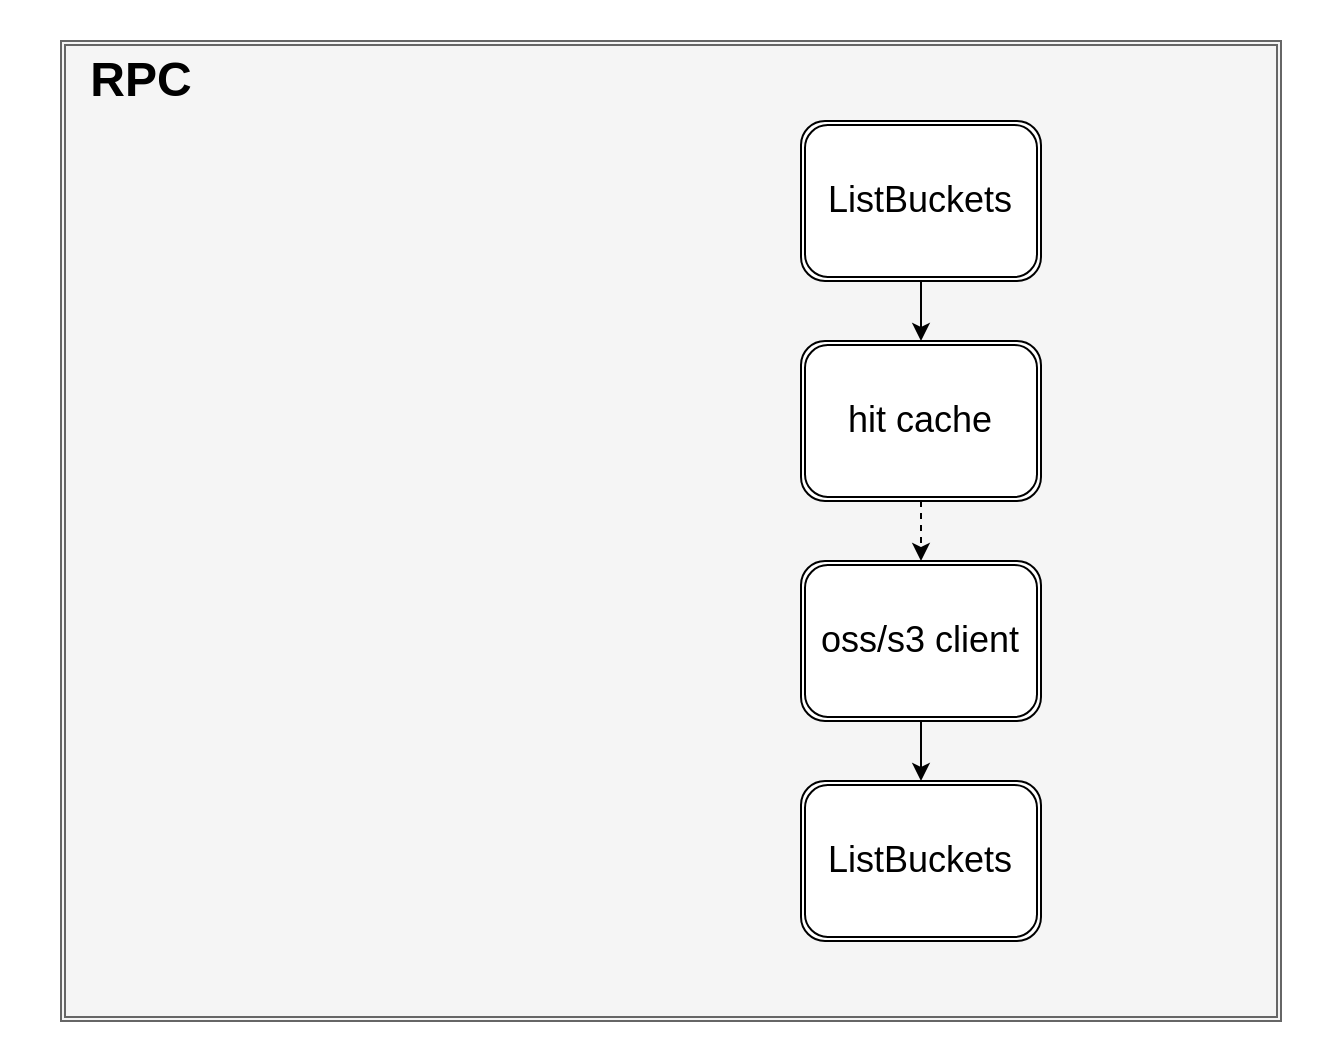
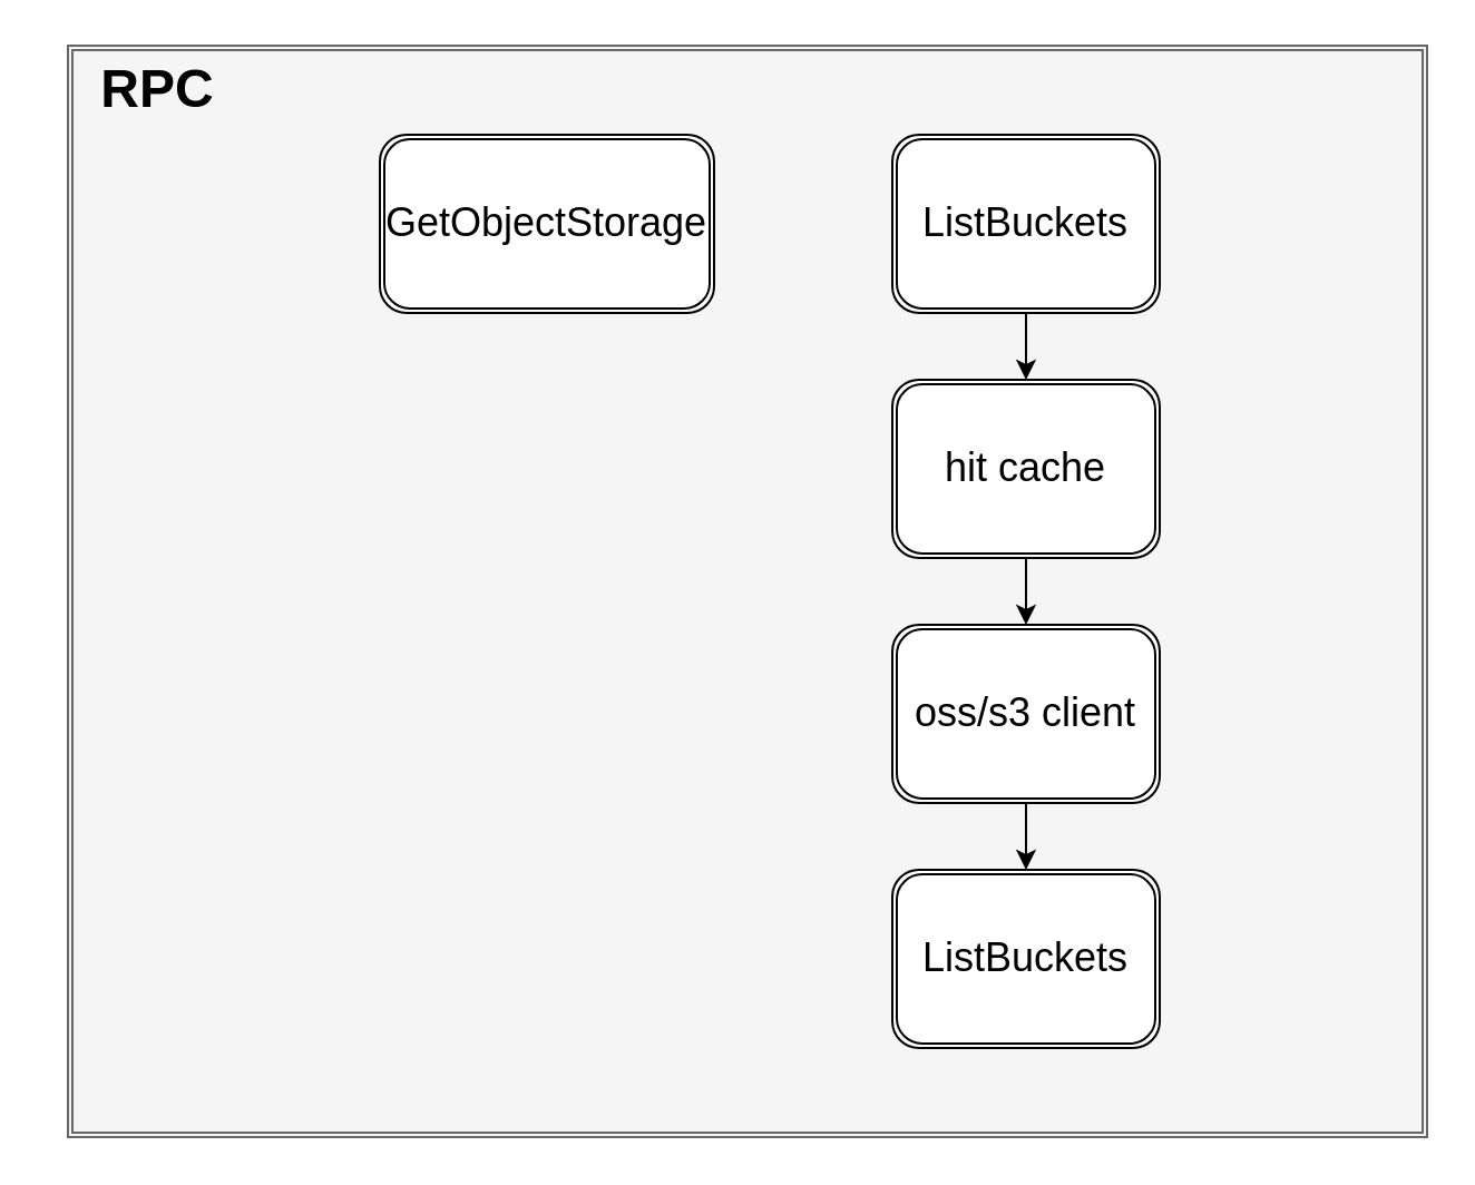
  <mxCell id="0" />
  <mxCell id="1" parent="0" />
  <mxCell id="2" value="" style="shape=ext;double=1;rounded=0;whiteSpace=wrap;html=1;fontSize=18;fillColor=#f5f5f5;fontColor=#333333;strokeColor=#666666;" vertex="1" parent="1"><mxGeometry x="30" y="20" width="610" height="490" as="geometry" /></mxCell>
  <mxCell id="3" value="RPC" style="text;strokeColor=none;fillColor=none;html=1;fontSize=24;fontStyle=1;verticalAlign=middle;align=center;" vertex="1" parent="1"><mxGeometry x="20" y="20" width="100" height="40" as="geometry" /></mxCell>
+ <mxCell id="4" value="&lt;pre style=&quot;text-align: start;&quot;&gt;&lt;span style=&quot;background-color: rgb(255, 255, 255);&quot;&gt;&lt;font style=&quot;font-size: 18px;&quot; face=&quot;Helvetica&quot;&gt;GetObjectStorage&lt;/font&gt;&lt;/span&gt;&lt;/pre&gt;" style="shape=ext;double=1;rounded=1;whiteSpace=wrap;html=1;fontSize=18;" vertex="1" parent="1"><mxGeometry x="170" y="60" width="150" height="80" as="geometry" /></mxCell>
  <mxCell id="5" style="edgeStyle=orthogonalEdgeStyle;rounded=0;orthogonalLoop=1;jettySize=auto;html=1;exitX=0.5;exitY=1;exitDx=0;exitDy=0;entryX=0.5;entryY=0;entryDx=0;entryDy=0;fontFamily=Helvetica;fontSize=18;fontColor=#000000;" edge="1" parent="1" source="6" target="8"><mxGeometry relative="1" as="geometry" /></mxCell>
  <mxCell id="6" value="&lt;pre style=&quot;text-align: start;&quot;&gt;&lt;span style=&quot;background-color: rgb(255, 255, 255);&quot;&gt;&lt;font style=&quot;font-size: 18px;&quot; face=&quot;Helvetica&quot;&gt;ListBuckets&lt;/font&gt;&lt;/span&gt;&lt;/pre&gt;" style="shape=ext;double=1;rounded=1;whiteSpace=wrap;html=1;labelBackgroundColor=#FFFFFF;fontFamily=Helvetica;fontSize=18;fontColor=#000000;" vertex="1" parent="1"><mxGeometry x="400" y="60" width="120" height="80" as="geometry" /></mxCell>
- <mxCell id="7" style="edgeStyle=orthogonalEdgeStyle;rounded=0;orthogonalLoop=1;jettySize=auto;html=1;exitX=0.5;exitY=1;exitDx=0;exitDy=0;entryX=0.5;entryY=0;entryDx=0;entryDy=0;fontFamily=Helvetica;fontSize=18;fontColor=#000000;dashed=1;" edge="1" parent="1" source="8" target="10"><mxGeometry relative="1" as="geometry" /></mxCell>
+ <mxCell id="7" style="edgeStyle=orthogonalEdgeStyle;rounded=0;orthogonalLoop=1;jettySize=auto;html=1;exitX=0.5;exitY=1;exitDx=0;exitDy=0;entryX=0.5;entryY=0;entryDx=0;entryDy=0;fontFamily=Helvetica;fontSize=18;fontColor=#000000;" edge="1" parent="1" source="8" target="10"><mxGeometry relative="1" as="geometry" /></mxCell>
  <mxCell id="8" value="hit cache" style="shape=ext;double=1;rounded=1;whiteSpace=wrap;html=1;labelBackgroundColor=#FFFFFF;fontFamily=Helvetica;fontSize=18;fontColor=#000000;" vertex="1" parent="1"><mxGeometry x="400" y="170" width="120" height="80" as="geometry" /></mxCell>
  <mxCell id="9" style="edgeStyle=orthogonalEdgeStyle;rounded=0;orthogonalLoop=1;jettySize=auto;html=1;exitX=0.5;exitY=1;exitDx=0;exitDy=0;entryX=0.5;entryY=0;entryDx=0;entryDy=0;fontFamily=Helvetica;fontSize=18;fontColor=#000000;" edge="1" parent="1" source="10" target="11"><mxGeometry relative="1" as="geometry" /></mxCell>
  <mxCell id="10" value="oss/s3 client" style="shape=ext;double=1;rounded=1;whiteSpace=wrap;html=1;labelBackgroundColor=#FFFFFF;fontFamily=Helvetica;fontSize=18;fontColor=#000000;" vertex="1" parent="1"><mxGeometry x="400" y="280" width="120" height="80" as="geometry" /></mxCell>
  <mxCell id="11" value="&lt;pre style=&quot;text-align: start;&quot;&gt;&lt;font style=&quot;background-color: rgb(255, 255, 255); font-size: 18px;&quot; face=&quot;Helvetica&quot;&gt;ListBuckets&lt;/font&gt;&lt;/pre&gt;" style="shape=ext;double=1;rounded=1;whiteSpace=wrap;html=1;labelBackgroundColor=#FFFFFF;fontFamily=Helvetica;fontSize=18;fontColor=#000000;" vertex="1" parent="1"><mxGeometry x="400" y="390" width="120" height="80" as="geometry" /></mxCell>
